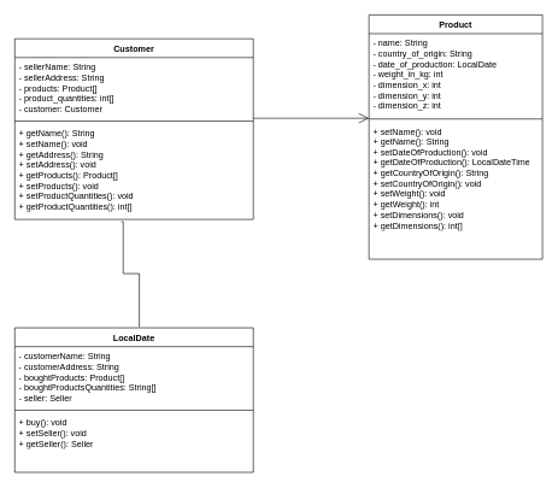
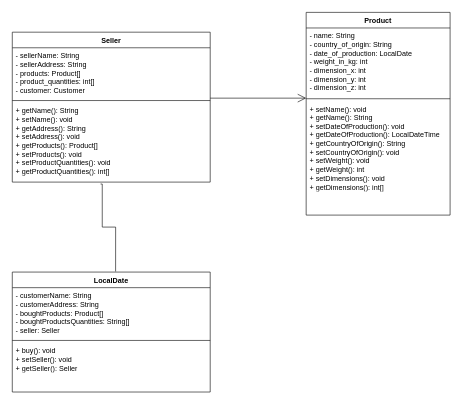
  <mxCell id="0" />
  <mxCell id="1" parent="0" />
- <mxCell id="2" value="Customer" style="swimlane;fontStyle=1;align=center;verticalAlign=top;childLayout=stackLayout;horizontal=1;startSize=26;horizontalStack=0;resizeParent=1;resizeParentMax=0;resizeLast=0;collapsible=1;marginBottom=0;whiteSpace=wrap;html=1;" vertex="1" parent="1"><mxGeometry x="20" y="53" width="330" height="250" as="geometry" /></mxCell>
+ <mxCell id="2" value="Seller" style="swimlane;fontStyle=1;align=center;verticalAlign=top;childLayout=stackLayout;horizontal=1;startSize=26;horizontalStack=0;resizeParent=1;resizeParentMax=0;resizeLast=0;collapsible=1;marginBottom=0;whiteSpace=wrap;html=1;" vertex="1" parent="1"><mxGeometry x="20" y="53" width="330" height="250" as="geometry" /></mxCell>
  <mxCell id="3" value="&lt;div&gt;- sellerName: String&lt;/div&gt;&lt;div&gt;- sellerAddress: String&lt;/div&gt;&lt;div&gt;- products: Product[]&lt;/div&gt;&lt;div&gt;- product_quantities: int[]&lt;/div&gt;&lt;div&gt;- customer: Customer&lt;/div&gt;" style="text;strokeColor=none;fillColor=none;align=left;verticalAlign=top;spacingLeft=4;spacingRight=4;overflow=hidden;rotatable=0;points=[[0,0.5],[1,0.5]];portConstraint=eastwest;whiteSpace=wrap;html=1;" vertex="1" parent="2"><mxGeometry y="26" width="330" height="84" as="geometry" /></mxCell>
  <mxCell id="4" value="" style="line;strokeWidth=1;fillColor=none;align=left;verticalAlign=middle;spacingTop=-1;spacingLeft=3;spacingRight=3;rotatable=0;labelPosition=right;points=[];portConstraint=eastwest;strokeColor=inherit;" vertex="1" parent="2"><mxGeometry y="110" width="330" height="8" as="geometry" /></mxCell>
  <mxCell id="5" value="+ getName(): String&lt;div&gt;+ setName(): void&lt;/div&gt;&lt;div&gt;+ getAddress(): String&lt;/div&gt;&lt;div&gt;+ setAddress(): void&lt;/div&gt;&lt;div&gt;+ getProducts(): Product[]&lt;/div&gt;&lt;div&gt;+ setProducts(): void&lt;/div&gt;&lt;div&gt;+ setProductQuantities(): void&lt;/div&gt;&lt;div&gt;+ getProductQuantities(): int[]&lt;/div&gt;" style="text;strokeColor=none;fillColor=none;align=left;verticalAlign=top;spacingLeft=4;spacingRight=4;overflow=hidden;rotatable=0;points=[[0,0.5],[1,0.5]];portConstraint=eastwest;whiteSpace=wrap;html=1;" vertex="1" parent="2"><mxGeometry y="118" width="330" height="132" as="geometry" /></mxCell>
  <mxCell id="6" value="LocalDate" style="swimlane;fontStyle=1;align=center;verticalAlign=top;childLayout=stackLayout;horizontal=1;startSize=26;horizontalStack=0;resizeParent=1;resizeParentMax=0;resizeLast=0;collapsible=1;marginBottom=0;whiteSpace=wrap;html=1;" vertex="1" parent="1"><mxGeometry x="20" y="453" width="330" height="200" as="geometry" /></mxCell>
  <mxCell id="7" value="- customerName: String&lt;div&gt;- customerAddress: String&lt;/div&gt;&lt;div&gt;- boughtProducts: Product[]&lt;/div&gt;&lt;div&gt;- boughtProductsQuantities: String[]&lt;/div&gt;&lt;div&gt;- seller: Seller&lt;/div&gt;" style="text;strokeColor=none;fillColor=none;align=left;verticalAlign=top;spacingLeft=4;spacingRight=4;overflow=hidden;rotatable=0;points=[[0,0.5],[1,0.5]];portConstraint=eastwest;whiteSpace=wrap;html=1;" vertex="1" parent="6"><mxGeometry y="26" width="330" height="84" as="geometry" /></mxCell>
  <mxCell id="8" value="" style="line;strokeWidth=1;fillColor=none;align=left;verticalAlign=middle;spacingTop=-1;spacingLeft=3;spacingRight=3;rotatable=0;labelPosition=right;points=[];portConstraint=eastwest;strokeColor=inherit;" vertex="1" parent="6"><mxGeometry y="110" width="330" height="8" as="geometry" /></mxCell>
  <mxCell id="9" value="+ buy(): void&lt;div&gt;+ setSeller(): void&lt;/div&gt;&lt;div&gt;+ getSeller(): Seller&lt;/div&gt;" style="text;strokeColor=none;fillColor=none;align=left;verticalAlign=top;spacingLeft=4;spacingRight=4;overflow=hidden;rotatable=0;points=[[0,0.5],[1,0.5]];portConstraint=eastwest;whiteSpace=wrap;html=1;" vertex="1" parent="6"><mxGeometry y="118" width="330" height="82" as="geometry" /></mxCell>
  <mxCell id="10" value="Product" style="swimlane;fontStyle=1;align=center;verticalAlign=top;childLayout=stackLayout;horizontal=1;startSize=26;horizontalStack=0;resizeParent=1;resizeParentMax=0;resizeLast=0;collapsible=1;marginBottom=0;whiteSpace=wrap;html=1;" vertex="1" parent="1"><mxGeometry x="510" y="20" width="240" height="338" as="geometry" /></mxCell>
  <mxCell id="11" value="- name: String&lt;div&gt;- country_of_origin: String&lt;/div&gt;&lt;div&gt;- date_of_production: LocalDate&lt;/div&gt;&lt;div&gt;- weight_in_kg: int&lt;/div&gt;&lt;div&gt;- dimension_x: int&lt;/div&gt;&lt;div&gt;- dimension_y: int&lt;/div&gt;&lt;div&gt;- dimension_z: int&lt;/div&gt;" style="text;strokeColor=none;fillColor=none;align=left;verticalAlign=top;spacingLeft=4;spacingRight=4;overflow=hidden;rotatable=0;points=[[0,0.5],[1,0.5]];portConstraint=eastwest;whiteSpace=wrap;html=1;" vertex="1" parent="10"><mxGeometry y="26" width="240" height="114" as="geometry" /></mxCell>
  <mxCell id="12" value="" style="line;strokeWidth=1;fillColor=none;align=left;verticalAlign=middle;spacingTop=-1;spacingLeft=3;spacingRight=3;rotatable=0;labelPosition=right;points=[];portConstraint=eastwest;strokeColor=inherit;" vertex="1" parent="10"><mxGeometry y="140" width="240" height="8" as="geometry" /></mxCell>
  <mxCell id="13" value="+ setName(): void&lt;div&gt;+ getName(): String&lt;/div&gt;&lt;div&gt;+ setDateOfProduction(): void&lt;/div&gt;&lt;div&gt;+ getDateOfProduction(): LocalDateTime&lt;/div&gt;&lt;div&gt;+ getCountryOfOrigin(): String&lt;/div&gt;&lt;div&gt;+ setCountryOfOrigin(): void&lt;/div&gt;&lt;div&gt;+ setWeight(): void&lt;/div&gt;&lt;div&gt;+ getWeight(): int&lt;/div&gt;&lt;div&gt;+ setDimensions(): void&lt;/div&gt;&lt;div&gt;+ getDimensions(): int[]&lt;/div&gt;" style="text;strokeColor=none;fillColor=none;align=left;verticalAlign=top;spacingLeft=4;spacingRight=4;overflow=hidden;rotatable=0;points=[[0,0.5],[1,0.5]];portConstraint=eastwest;whiteSpace=wrap;html=1;" vertex="1" parent="10"><mxGeometry y="148" width="240" height="190" as="geometry" /></mxCell>
  <mxCell id="14" value="" style="endArrow=open;endFill=1;endSize=12;html=1;rounded=0;" edge="1" parent="1"><mxGeometry width="160" relative="1" as="geometry"><mxPoint x="350" y="163" as="sourcePoint" /><mxPoint x="510" y="163" as="targetPoint" /></mxGeometry></mxCell>
  <mxCell id="15" value="" style="endArrow=none;html=1;edgeStyle=orthogonalEdgeStyle;rounded=0;entryX=0.522;entryY=-0.005;entryDx=0;entryDy=0;entryPerimeter=0;exitX=0.446;exitY=1.024;exitDx=0;exitDy=0;exitPerimeter=0;" edge="1" parent="1" source="5" target="6"><mxGeometry relative="1" as="geometry"><mxPoint x="110" y="373" as="sourcePoint" /><mxPoint x="240" y="403" as="targetPoint" /><Array as="points"><mxPoint x="170" y="306" /><mxPoint x="170" y="378" /><mxPoint x="192" y="378" /></Array></mxGeometry></mxCell>
